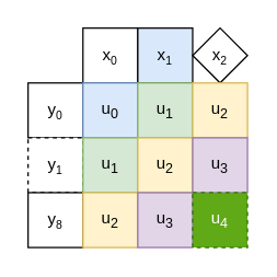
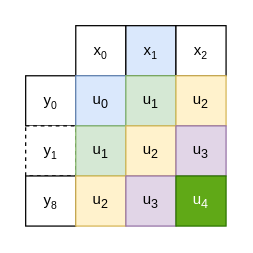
  <mxCell id="0" />
  <mxCell id="1" parent="0" />
  <mxCell id="2" value="x&lt;span style=&quot;font-size: 10px&quot;&gt;&lt;sub&gt;0&lt;/sub&gt;&lt;/span&gt;" style="rounded=0;whiteSpace=wrap;html=1;" parent="1" vertex="1"><mxGeometry x="60" y="20" width="40" height="40" as="geometry" /></mxCell>
  <mxCell id="3" value="&lt;span&gt;x&lt;/span&gt;&lt;span style=&quot;font-size: 10px&quot;&gt;&lt;sub&gt;1&lt;/sub&gt;&lt;/span&gt;" style="rounded=0;whiteSpace=wrap;html=1;fillColor=#dae8fc;" parent="1" vertex="1"><mxGeometry x="100" y="20" width="40" height="40" as="geometry" /></mxCell>
- <mxCell id="4" value="&lt;span&gt;x&lt;/span&gt;&lt;span style=&quot;font-size: 10px&quot;&gt;&lt;sub&gt;2&lt;/sub&gt;&lt;/span&gt;" style="rhombus;whiteSpace=wrap;html=1;" parent="1" vertex="1"><mxGeometry x="140" y="20" width="40" height="40" as="geometry" /></mxCell>
+ <mxCell id="4" value="&lt;span&gt;x&lt;/span&gt;&lt;span style=&quot;font-size: 10px&quot;&gt;&lt;sub&gt;2&lt;/sub&gt;&lt;/span&gt;" style="rounded=0;whiteSpace=wrap;html=1;" parent="1" vertex="1"><mxGeometry x="140" y="20" width="40" height="40" as="geometry" /></mxCell>
  <mxCell id="5" value="y&lt;span style=&quot;font-size: 10px&quot;&gt;&lt;sub&gt;0&lt;/sub&gt;&lt;/span&gt;" style="rounded=0;whiteSpace=wrap;html=1;" parent="1" vertex="1"><mxGeometry x="20" y="60" width="40" height="40" as="geometry" /></mxCell>
  <mxCell id="6" value="&lt;span&gt;y&lt;/span&gt;&lt;span style=&quot;font-size: 10px&quot;&gt;&lt;sub&gt;1&lt;/sub&gt;&lt;/span&gt;" style="rounded=0;whiteSpace=wrap;html=1;dashed=1;" parent="1" vertex="1"><mxGeometry x="20" y="100" width="40" height="40" as="geometry" /></mxCell>
  <mxCell id="7" value="&lt;span&gt;y&lt;/span&gt;&lt;span style=&quot;font-size: 10px&quot;&gt;&lt;sub&gt;8&lt;/sub&gt;&lt;/span&gt;" style="rounded=0;whiteSpace=wrap;html=1;" parent="1" vertex="1"><mxGeometry x="20" y="140" width="40" height="40" as="geometry" /></mxCell>
  <mxCell id="8" value="&lt;span style=&quot;font-size: 12px&quot;&gt;u&lt;/span&gt;&lt;sub&gt;0&lt;/sub&gt;" style="rounded=0;whiteSpace=wrap;html=1;fillColor=#dae8fc;strokeColor=#6c8ebf;" parent="1" vertex="1"><mxGeometry x="60" y="60" width="40" height="40" as="geometry" /></mxCell>
  <mxCell id="9" value="&lt;span style=&quot;font-size: 12px&quot;&gt;u&lt;/span&gt;&lt;sub&gt;1&lt;/sub&gt;" style="rounded=0;whiteSpace=wrap;html=1;fillColor=#d5e8d4;strokeColor=#82b366;" parent="1" vertex="1"><mxGeometry x="100" y="60" width="40" height="40" as="geometry" /></mxCell>
  <mxCell id="10" value="&lt;span style=&quot;font-size: 12px&quot;&gt;u&lt;/span&gt;&lt;sub&gt;1&lt;/sub&gt;" style="rounded=0;whiteSpace=wrap;html=1;fillColor=#d5e8d4;strokeColor=#82b366;" parent="1" vertex="1"><mxGeometry x="60" y="100" width="40" height="40" as="geometry" /></mxCell>
  <mxCell id="11" value="&lt;span style=&quot;font-size: 12px&quot;&gt;u&lt;/span&gt;&lt;sub&gt;2&lt;/sub&gt;" style="rounded=0;whiteSpace=wrap;html=1;fillColor=#fff2cc;strokeColor=#d6b656;" parent="1" vertex="1"><mxGeometry x="140" y="60" width="40" height="40" as="geometry" /></mxCell>
  <mxCell id="12" value="&lt;span style=&quot;font-size: 12px&quot;&gt;u&lt;/span&gt;&lt;sub&gt;2&lt;/sub&gt;" style="rounded=0;whiteSpace=wrap;html=1;fillColor=#fff2cc;strokeColor=#d6b656;" parent="1" vertex="1"><mxGeometry x="100" y="100" width="40" height="40" as="geometry" /></mxCell>
  <mxCell id="13" value="&lt;span style=&quot;font-size: 12px&quot;&gt;u&lt;/span&gt;&lt;sub&gt;2&lt;/sub&gt;" style="rounded=0;whiteSpace=wrap;html=1;fillColor=#fff2cc;strokeColor=#d6b656;" parent="1" vertex="1"><mxGeometry x="60" y="140" width="40" height="40" as="geometry" /></mxCell>
  <mxCell id="14" value="&lt;span style=&quot;font-size: 12px&quot;&gt;u&lt;/span&gt;&lt;sub&gt;3&lt;/sub&gt;" style="rounded=0;whiteSpace=wrap;html=1;fillColor=#e1d5e7;strokeColor=#9673a6;" parent="1" vertex="1"><mxGeometry x="140" y="100" width="40" height="40" as="geometry" /></mxCell>
  <mxCell id="15" value="&lt;span style=&quot;font-size: 12px&quot;&gt;u&lt;/span&gt;&lt;sub&gt;3&lt;/sub&gt;" style="rounded=0;whiteSpace=wrap;html=1;fillColor=#e1d5e7;strokeColor=#9673a6;" parent="1" vertex="1"><mxGeometry x="100" y="140" width="40" height="40" as="geometry" /></mxCell>
- <mxCell id="16" value="&lt;span style=&quot;font-size: 12px&quot;&gt;u&lt;/span&gt;&lt;sub&gt;4&lt;/sub&gt;" style="rounded=0;whiteSpace=wrap;html=1;fillColor=#60a917;strokeColor=#2D7600;fontColor=#ffffff;dashed=1;" parent="1" vertex="1"><mxGeometry x="140" y="140" width="40" height="40" as="geometry" /></mxCell>
+ <mxCell id="16" value="&lt;span style=&quot;font-size: 12px&quot;&gt;u&lt;/span&gt;&lt;sub&gt;4&lt;/sub&gt;" style="rounded=0;whiteSpace=wrap;html=1;fillColor=#60a917;strokeColor=#2D7600;fontColor=#ffffff;" parent="1" vertex="1"><mxGeometry x="140" y="140" width="40" height="40" as="geometry" /></mxCell>
